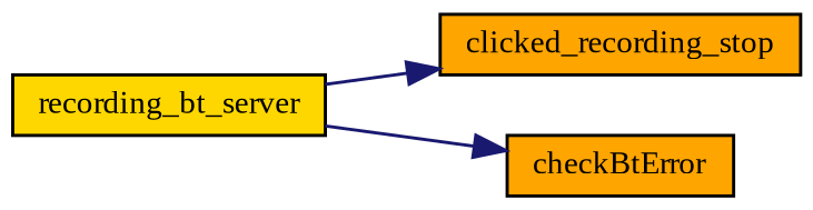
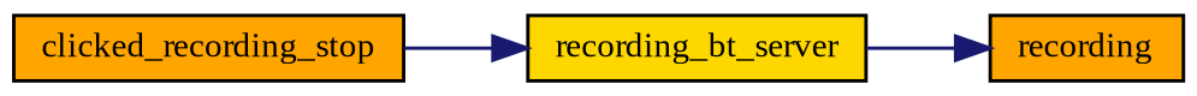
  digraph {
    fontname="Liberation Serif"
    rankdir=LR
    node [color=black fillcolor=orange fontname="Liberation Serif" fontsize=10 shape=record style=filled]
    edge [color=midnightblue fontname="Liberation Serif" fontsize=10 labelfontname=Helvetica labelfontsize=10 style=solid]
    n1 [fontcolor=black height=0.2 label=clicked_recording_stop width=0.4]
    n2 [fillcolor=gold height=0.2 label=recording_bt_server width=0.4]
-   n3 [height=0.2 label=checkBtError width=0.4]
-   n2 -> n1
+   n3 [height=0.2 label=recording width=0.4]
+   n1 -> n2
    n2 -> n3
  }
